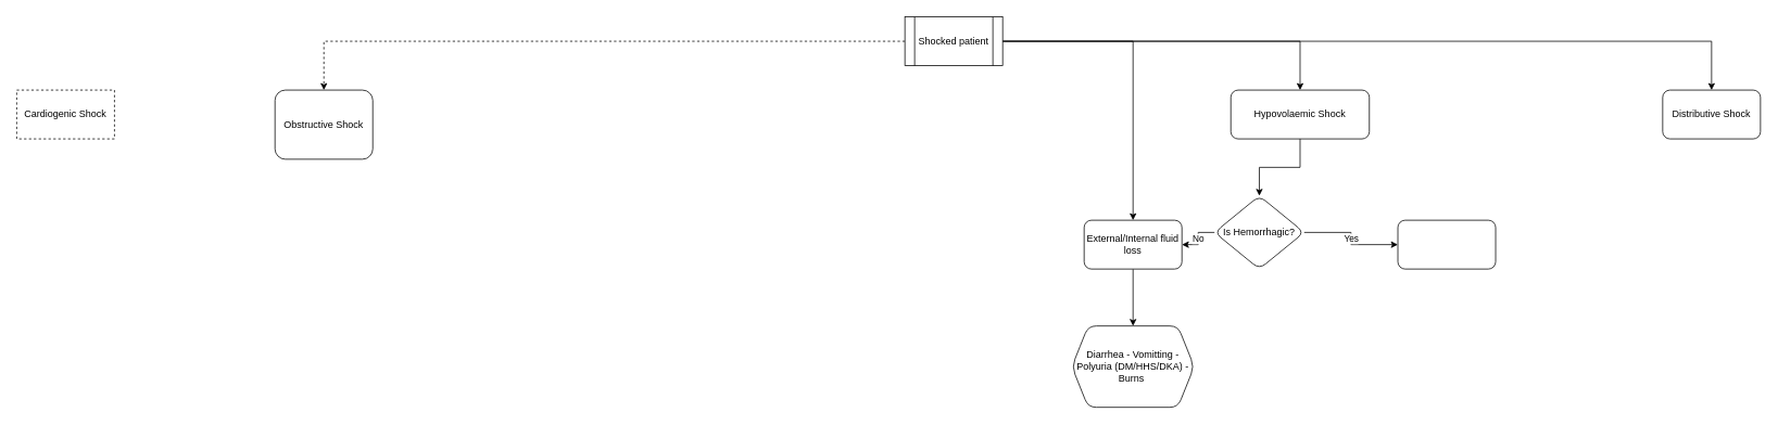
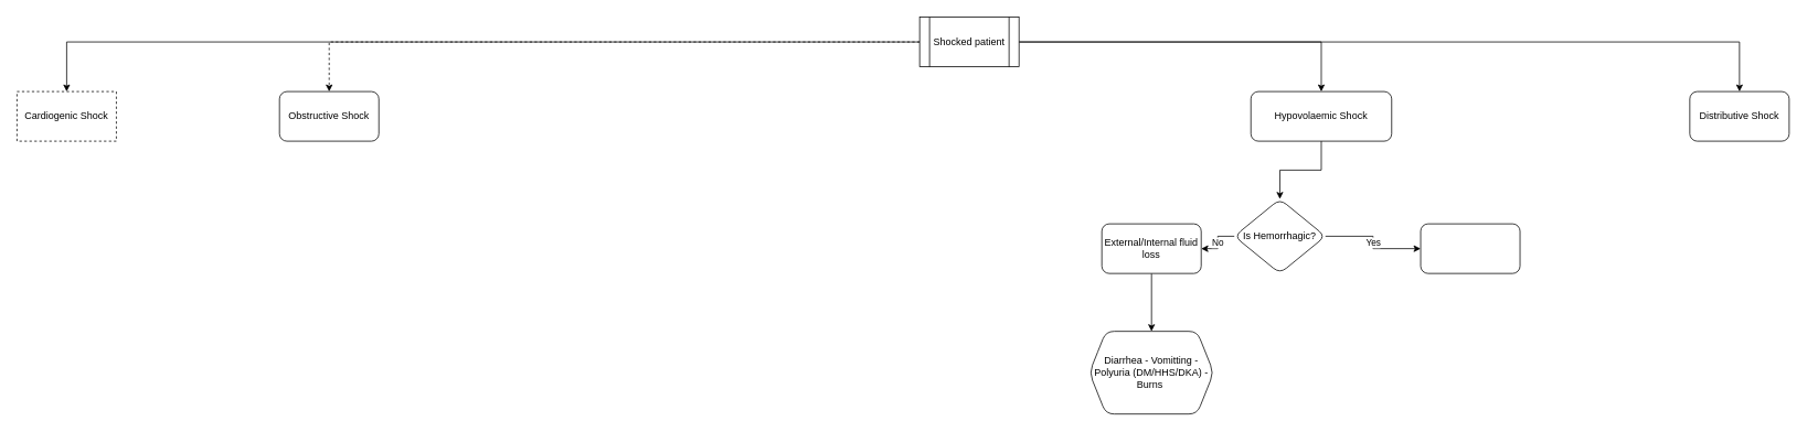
  <mxCell id="0" />
  <mxCell id="1" parent="0" />
- <mxCell id="2" value="" style="edgeStyle=orthogonalEdgeStyle;rounded=0;orthogonalLoop=1;jettySize=auto;html=1;" edge="1" parent="1" source="6" target="17"><mxGeometry relative="1" as="geometry" /></mxCell>
+ <mxCell id="2" value="" style="edgeStyle=orthogonalEdgeStyle;rounded=0;orthogonalLoop=1;jettySize=auto;html=1;" edge="1" parent="1" source="6" target="7"><mxGeometry relative="1" as="geometry" /></mxCell>
  <mxCell id="3" value="" style="edgeStyle=orthogonalEdgeStyle;rounded=0;orthogonalLoop=1;jettySize=auto;html=1;dashed=1;" edge="1" parent="1" source="6" target="8"><mxGeometry relative="1" as="geometry" /></mxCell>
  <mxCell id="4" value="" style="edgeStyle=orthogonalEdgeStyle;rounded=0;orthogonalLoop=1;jettySize=auto;html=1;" edge="1" parent="1" source="6" target="10"><mxGeometry relative="1" as="geometry" /></mxCell>
  <mxCell id="5" value="" style="edgeStyle=orthogonalEdgeStyle;rounded=0;orthogonalLoop=1;jettySize=auto;html=1;" edge="1" parent="1" source="6" target="11"><mxGeometry relative="1" as="geometry" /></mxCell>
  <mxCell id="6" value="Shocked patient" style="shape=process;whiteSpace=wrap;html=1;backgroundOutline=1;" vertex="1" parent="1"><mxGeometry x="1110" width="120" height="60" as="geometry" y="20" /></mxCell>
  <mxCell id="7" value="Cardiogenic Shock" style="whiteSpace=wrap;html=1;dashed=1;" vertex="1" parent="1"><mxGeometry x="20" y="110" width="120" height="60" as="geometry" /></mxCell>
- <mxCell id="8" value="Obstructive Shock" style="rounded=1;whiteSpace=wrap;html=1;" vertex="1" parent="1"><mxGeometry x="337" y="110" width="120" height="85" as="geometry" /></mxCell>
+ <mxCell id="8" value="Obstructive Shock" style="rounded=1;whiteSpace=wrap;html=1;" vertex="1" parent="1"><mxGeometry x="337" y="110" width="120" height="60" as="geometry" /></mxCell>
  <mxCell id="9" value="" style="edgeStyle=orthogonalEdgeStyle;rounded=0;orthogonalLoop=1;jettySize=auto;html=1;" edge="1" parent="1" source="10" target="14"><mxGeometry relative="1" as="geometry" /></mxCell>
  <mxCell id="10" value="Hypovolaemic Shock" style="rounded=1;whiteSpace=wrap;html=1;" vertex="1" parent="1"><mxGeometry x="1510" y="110" width="170" height="60" as="geometry" /></mxCell>
  <mxCell id="11" value="Distributive Shock" style="rounded=1;whiteSpace=wrap;html=1;" vertex="1" parent="1"><mxGeometry x="2040" y="110" width="120" height="60" as="geometry" /></mxCell>
  <mxCell id="12" value="Yes" style="edgeStyle=orthogonalEdgeStyle;rounded=0;orthogonalLoop=1;jettySize=auto;html=1;" edge="1" parent="1" source="14" target="15"><mxGeometry relative="1" as="geometry" /></mxCell>
  <mxCell id="13" value="No" style="edgeStyle=orthogonalEdgeStyle;rounded=0;orthogonalLoop=1;jettySize=auto;html=1;" edge="1" parent="1" source="14" target="17"><mxGeometry relative="1" as="geometry" /></mxCell>
  <mxCell id="14" value="Is Hemorrhagic?" style="rhombus;whiteSpace=wrap;html=1;rounded=1;" vertex="1" parent="1"><mxGeometry x="1490" y="240" width="110" height="90" as="geometry" /></mxCell>
  <mxCell id="15" value="" style="whiteSpace=wrap;html=1;rounded=1;" vertex="1" parent="1"><mxGeometry x="1715" y="270" width="120" height="60" as="geometry" /></mxCell>
  <mxCell id="16" value="" style="edgeStyle=orthogonalEdgeStyle;rounded=0;orthogonalLoop=1;jettySize=auto;html=1;" edge="1" parent="1" source="17" target="18"><mxGeometry relative="1" as="geometry" /></mxCell>
  <mxCell id="17" value="External/Internal fluid loss" style="whiteSpace=wrap;html=1;rounded=1;" vertex="1" parent="1"><mxGeometry x="1330" y="270" width="120" height="60" as="geometry" /></mxCell>
  <mxCell id="18" value="Diarrhea - Vomitting -Polyuria (DM/HHS/DKA) - Burns&amp;nbsp;" style="shape=hexagon;perimeter=hexagonPerimeter2;whiteSpace=wrap;html=1;fixedSize=1;rounded=1;" vertex="1" parent="1"><mxGeometry x="1315" y="400" width="150" height="100" as="geometry" /></mxCell>
